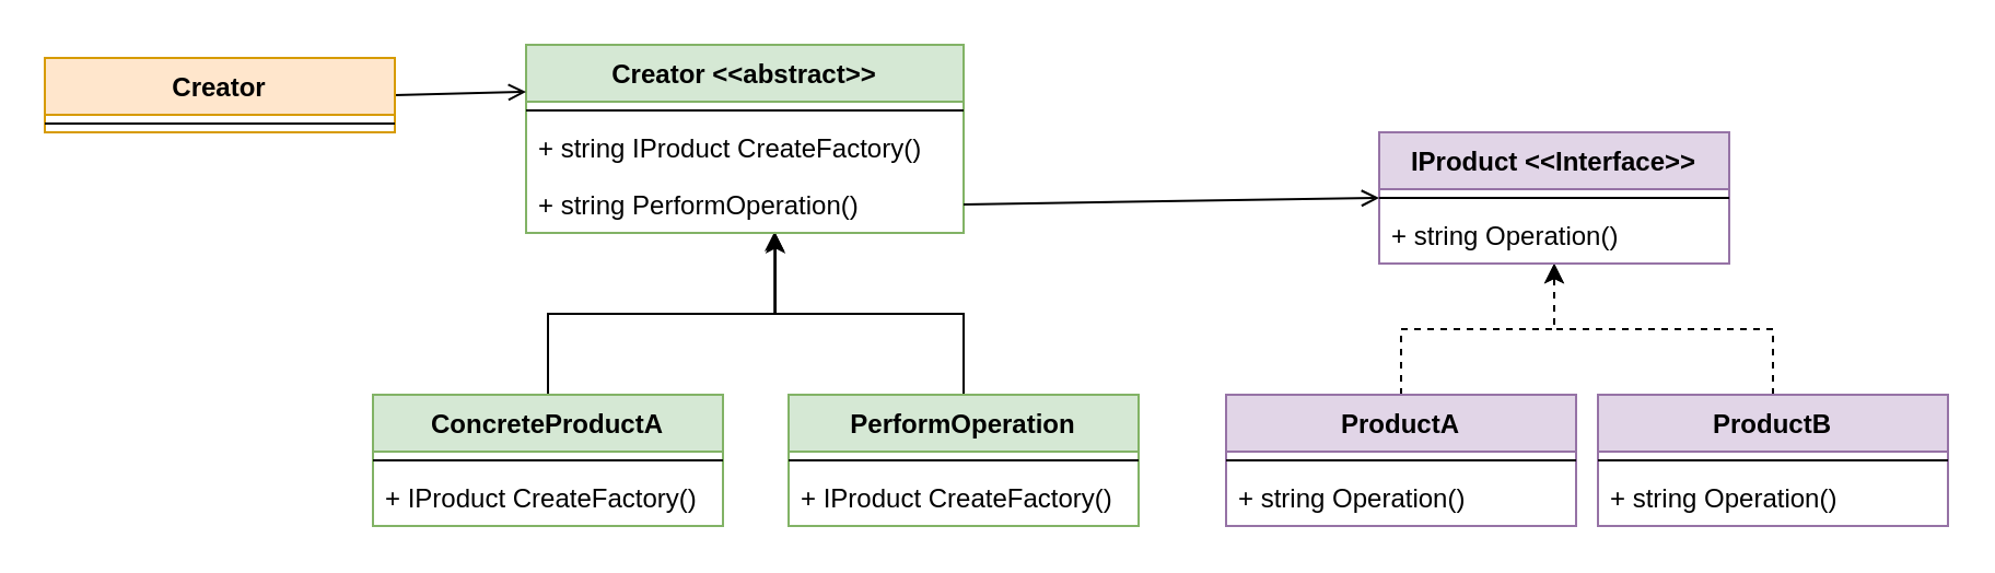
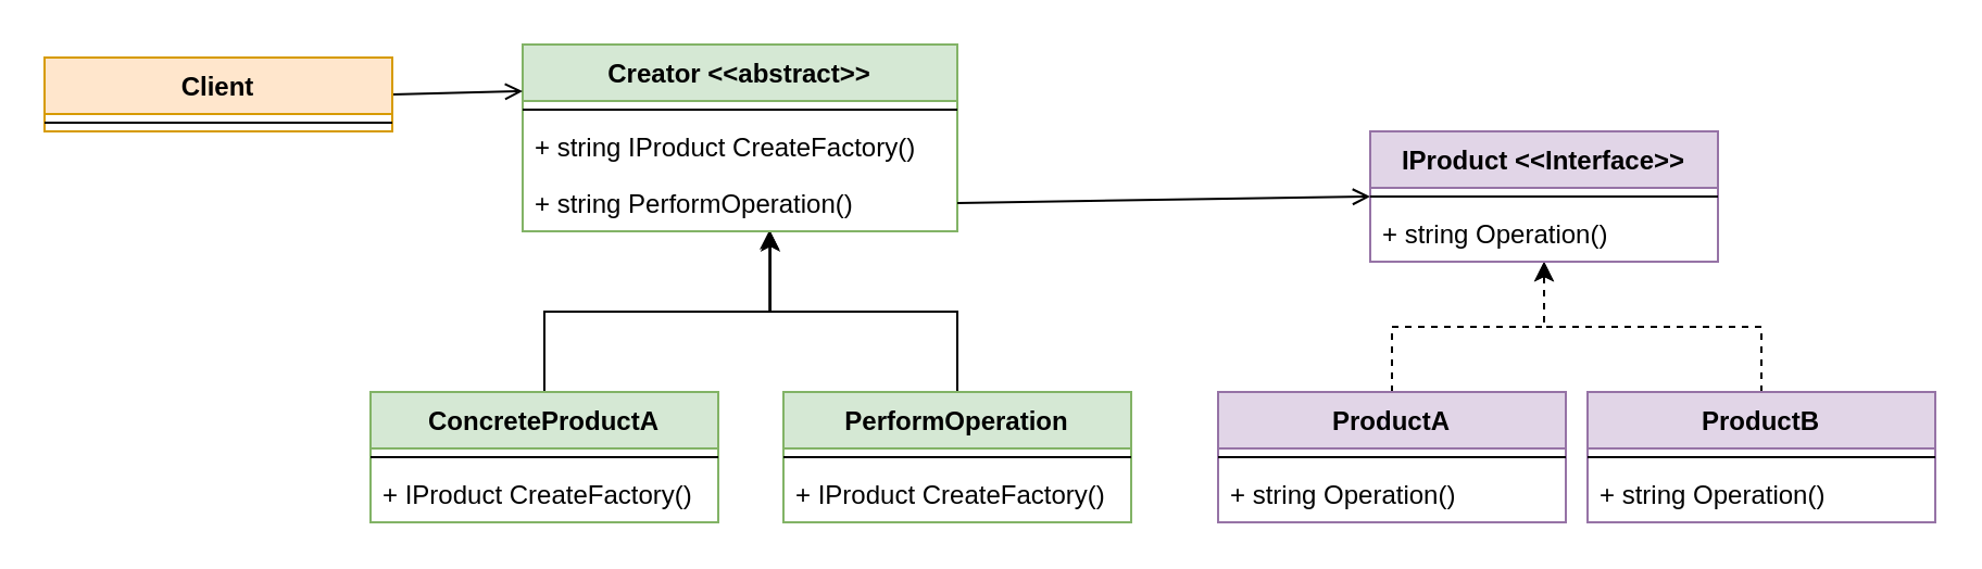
  <mxCell id="0" />
  <mxCell id="1" parent="0" />
  <mxCell id="2" style="edgeStyle=orthogonalEdgeStyle;rounded=0;orthogonalLoop=1;jettySize=auto;html=1;exitX=0.5;exitY=0;exitDx=0;exitDy=0;entryX=0.57;entryY=1.009;entryDx=0;entryDy=0;entryPerimeter=0;" edge="1" parent="1" source="3" target="13"><mxGeometry relative="1" as="geometry" /></mxCell>
  <mxCell id="3" value="PerformOperation" style="swimlane;fontStyle=1;align=center;verticalAlign=top;childLayout=stackLayout;horizontal=1;startSize=26;horizontalStack=0;resizeParent=1;resizeParentMax=0;resizeLast=0;collapsible=1;marginBottom=0;fillColor=#d5e8d4;strokeColor=#82b366;" vertex="1" parent="1"><mxGeometry x="360" y="180" width="160" height="60" as="geometry" /></mxCell>
  <mxCell id="4" value="" style="line;strokeWidth=1;fillColor=none;align=left;verticalAlign=middle;spacingTop=-1;spacingLeft=3;spacingRight=3;rotatable=0;labelPosition=right;points=[];portConstraint=eastwest;" vertex="1" parent="3"><mxGeometry y="26" width="160" height="8" as="geometry" /></mxCell>
  <mxCell id="5" value="+ IProduct CreateFactory()" style="text;strokeColor=none;fillColor=none;align=left;verticalAlign=top;spacingLeft=4;spacingRight=4;overflow=hidden;rotatable=0;points=[[0,0.5],[1,0.5]];portConstraint=eastwest;" vertex="1" parent="3"><mxGeometry y="34" width="160" height="26" as="geometry" /></mxCell>
  <mxCell id="6" style="edgeStyle=orthogonalEdgeStyle;rounded=0;orthogonalLoop=1;jettySize=auto;html=1;exitX=0.5;exitY=0;exitDx=0;exitDy=0;entryX=0.568;entryY=0.974;entryDx=0;entryDy=0;entryPerimeter=0;" edge="1" parent="1" source="7" target="13"><mxGeometry relative="1" as="geometry" /></mxCell>
  <mxCell id="7" value="ConcreteProductA" style="swimlane;fontStyle=1;align=center;verticalAlign=top;childLayout=stackLayout;horizontal=1;startSize=26;horizontalStack=0;resizeParent=1;resizeParentMax=0;resizeLast=0;collapsible=1;marginBottom=0;fillColor=#d5e8d4;strokeColor=#82b366;" vertex="1" parent="1"><mxGeometry x="170" y="180" width="160" height="60" as="geometry" /></mxCell>
  <mxCell id="8" value="" style="line;strokeWidth=1;fillColor=none;align=left;verticalAlign=middle;spacingTop=-1;spacingLeft=3;spacingRight=3;rotatable=0;labelPosition=right;points=[];portConstraint=eastwest;" vertex="1" parent="7"><mxGeometry y="26" width="160" height="8" as="geometry" /></mxCell>
  <mxCell id="9" value="+ IProduct CreateFactory()" style="text;strokeColor=none;fillColor=none;align=left;verticalAlign=top;spacingLeft=4;spacingRight=4;overflow=hidden;rotatable=0;points=[[0,0.5],[1,0.5]];portConstraint=eastwest;" vertex="1" parent="7"><mxGeometry y="34" width="160" height="26" as="geometry" /></mxCell>
  <mxCell id="10" value="Creator &lt;&lt;abstract&gt;&gt;" style="swimlane;fontStyle=1;align=center;verticalAlign=top;childLayout=stackLayout;horizontal=1;startSize=26;horizontalStack=0;resizeParent=1;resizeParentMax=0;resizeLast=0;collapsible=1;marginBottom=0;fillColor=#d5e8d4;strokeColor=#82b366;" vertex="1" parent="1"><mxGeometry x="240" y="20" width="200" height="86" as="geometry" /></mxCell>
  <mxCell id="11" value="" style="line;strokeWidth=1;fillColor=none;align=left;verticalAlign=middle;spacingTop=-1;spacingLeft=3;spacingRight=3;rotatable=0;labelPosition=right;points=[];portConstraint=eastwest;" vertex="1" parent="10"><mxGeometry y="26" width="200" height="8" as="geometry" /></mxCell>
  <mxCell id="12" value="+ string IProduct CreateFactory()" style="text;strokeColor=none;fillColor=none;align=left;verticalAlign=top;spacingLeft=4;spacingRight=4;overflow=hidden;rotatable=0;points=[[0,0.5],[1,0.5]];portConstraint=eastwest;" vertex="1" parent="10"><mxGeometry y="34" width="200" height="26" as="geometry" /></mxCell>
  <mxCell id="13" value="+ string PerformOperation()" style="text;strokeColor=none;fillColor=none;align=left;verticalAlign=top;spacingLeft=4;spacingRight=4;overflow=hidden;rotatable=0;points=[[0,0.5],[1,0.5]];portConstraint=eastwest;" vertex="1" parent="10"><mxGeometry y="60" width="200" height="26" as="geometry" /></mxCell>
  <mxCell id="14" style="edgeStyle=orthogonalEdgeStyle;rounded=0;orthogonalLoop=1;jettySize=auto;html=1;exitX=0.5;exitY=0;exitDx=0;exitDy=0;dashed=1;" edge="1" parent="1" source="16" target="22"><mxGeometry relative="1" as="geometry" /></mxCell>
  <mxCell id="15" style="edgeStyle=orthogonalEdgeStyle;rounded=0;orthogonalLoop=1;jettySize=auto;html=1;exitX=0.5;exitY=0;exitDx=0;exitDy=0;dashed=1;" edge="1" parent="1" source="19" target="22"><mxGeometry relative="1" as="geometry" /></mxCell>
  <mxCell id="16" value="ProductA" style="swimlane;fontStyle=1;align=center;verticalAlign=top;childLayout=stackLayout;horizontal=1;startSize=26;horizontalStack=0;resizeParent=1;resizeParentMax=0;resizeLast=0;collapsible=1;marginBottom=0;fillColor=#e1d5e7;strokeColor=#9673a6;" vertex="1" parent="1"><mxGeometry x="560" y="180" width="160" height="60" as="geometry" /></mxCell>
  <mxCell id="17" value="" style="line;strokeWidth=1;fillColor=none;align=left;verticalAlign=middle;spacingTop=-1;spacingLeft=3;spacingRight=3;rotatable=0;labelPosition=right;points=[];portConstraint=eastwest;" vertex="1" parent="16"><mxGeometry y="26" width="160" height="8" as="geometry" /></mxCell>
  <mxCell id="18" value="+ string Operation()" style="text;strokeColor=none;fillColor=none;align=left;verticalAlign=top;spacingLeft=4;spacingRight=4;overflow=hidden;rotatable=0;points=[[0,0.5],[1,0.5]];portConstraint=eastwest;" vertex="1" parent="16"><mxGeometry y="34" width="160" height="26" as="geometry" /></mxCell>
  <mxCell id="19" value="ProductB" style="swimlane;fontStyle=1;align=center;verticalAlign=top;childLayout=stackLayout;horizontal=1;startSize=26;horizontalStack=0;resizeParent=1;resizeParentMax=0;resizeLast=0;collapsible=1;marginBottom=0;fillColor=#e1d5e7;strokeColor=#9673a6;" vertex="1" parent="1"><mxGeometry x="730" y="180" width="160" height="60" as="geometry" /></mxCell>
  <mxCell id="20" value="" style="line;strokeWidth=1;fillColor=none;align=left;verticalAlign=middle;spacingTop=-1;spacingLeft=3;spacingRight=3;rotatable=0;labelPosition=right;points=[];portConstraint=eastwest;" vertex="1" parent="19"><mxGeometry y="26" width="160" height="8" as="geometry" /></mxCell>
  <mxCell id="21" value="+ string Operation()" style="text;strokeColor=none;fillColor=none;align=left;verticalAlign=top;spacingLeft=4;spacingRight=4;overflow=hidden;rotatable=0;points=[[0,0.5],[1,0.5]];portConstraint=eastwest;" vertex="1" parent="19"><mxGeometry y="34" width="160" height="26" as="geometry" /></mxCell>
  <mxCell id="22" value="IProduct &lt;&lt;Interface&gt;&gt;" style="swimlane;fontStyle=1;align=center;verticalAlign=top;childLayout=stackLayout;horizontal=1;startSize=26;horizontalStack=0;resizeParent=1;resizeParentMax=0;resizeLast=0;collapsible=1;marginBottom=0;fillColor=#e1d5e7;strokeColor=#9673a6;" vertex="1" parent="1"><mxGeometry x="630" y="60" width="160" height="60" as="geometry" /></mxCell>
  <mxCell id="23" value="" style="line;strokeWidth=1;fillColor=none;align=left;verticalAlign=middle;spacingTop=-1;spacingLeft=3;spacingRight=3;rotatable=0;labelPosition=right;points=[];portConstraint=eastwest;" vertex="1" parent="22"><mxGeometry y="26" width="160" height="8" as="geometry" /></mxCell>
  <mxCell id="24" value="+ string Operation()" style="text;strokeColor=none;fillColor=none;align=left;verticalAlign=top;spacingLeft=4;spacingRight=4;overflow=hidden;rotatable=0;points=[[0,0.5],[1,0.5]];portConstraint=eastwest;" vertex="1" parent="22"><mxGeometry y="34" width="160" height="26" as="geometry" /></mxCell>
  <mxCell id="25" style="rounded=0;orthogonalLoop=1;jettySize=auto;html=1;exitX=1;exitY=0.5;exitDx=0;exitDy=0;entryX=0;entryY=0.5;entryDx=0;entryDy=0;endArrow=open;endFill=0;" edge="1" parent="1" source="13" target="22"><mxGeometry relative="1" as="geometry" /></mxCell>
  <mxCell id="26" style="edgeStyle=none;rounded=0;orthogonalLoop=1;jettySize=auto;html=1;exitX=1;exitY=0.5;exitDx=0;exitDy=0;entryX=0;entryY=0.25;entryDx=0;entryDy=0;endArrow=open;endFill=0;" edge="1" parent="1" source="27" target="10"><mxGeometry relative="1" as="geometry" /></mxCell>
- <mxCell id="27" value="Creator" style="swimlane;fontStyle=1;align=center;verticalAlign=top;childLayout=stackLayout;horizontal=1;startSize=26;horizontalStack=0;resizeParent=1;resizeParentMax=0;resizeLast=0;collapsible=1;marginBottom=0;fillColor=#ffe6cc;strokeColor=#d79b00;" vertex="1" parent="1"><mxGeometry x="20" y="26" width="160" height="34" as="geometry" /></mxCell>
+ <mxCell id="27" value="Client" style="swimlane;fontStyle=1;align=center;verticalAlign=top;childLayout=stackLayout;horizontal=1;startSize=26;horizontalStack=0;resizeParent=1;resizeParentMax=0;resizeLast=0;collapsible=1;marginBottom=0;fillColor=#ffe6cc;strokeColor=#d79b00;" vertex="1" parent="1"><mxGeometry x="20" y="26" width="160" height="34" as="geometry" /></mxCell>
  <mxCell id="28" value="" style="line;strokeWidth=1;fillColor=none;align=left;verticalAlign=middle;spacingTop=-1;spacingLeft=3;spacingRight=3;rotatable=0;labelPosition=right;points=[];portConstraint=eastwest;" vertex="1" parent="27"><mxGeometry y="26" width="160" height="8" as="geometry" /></mxCell>
